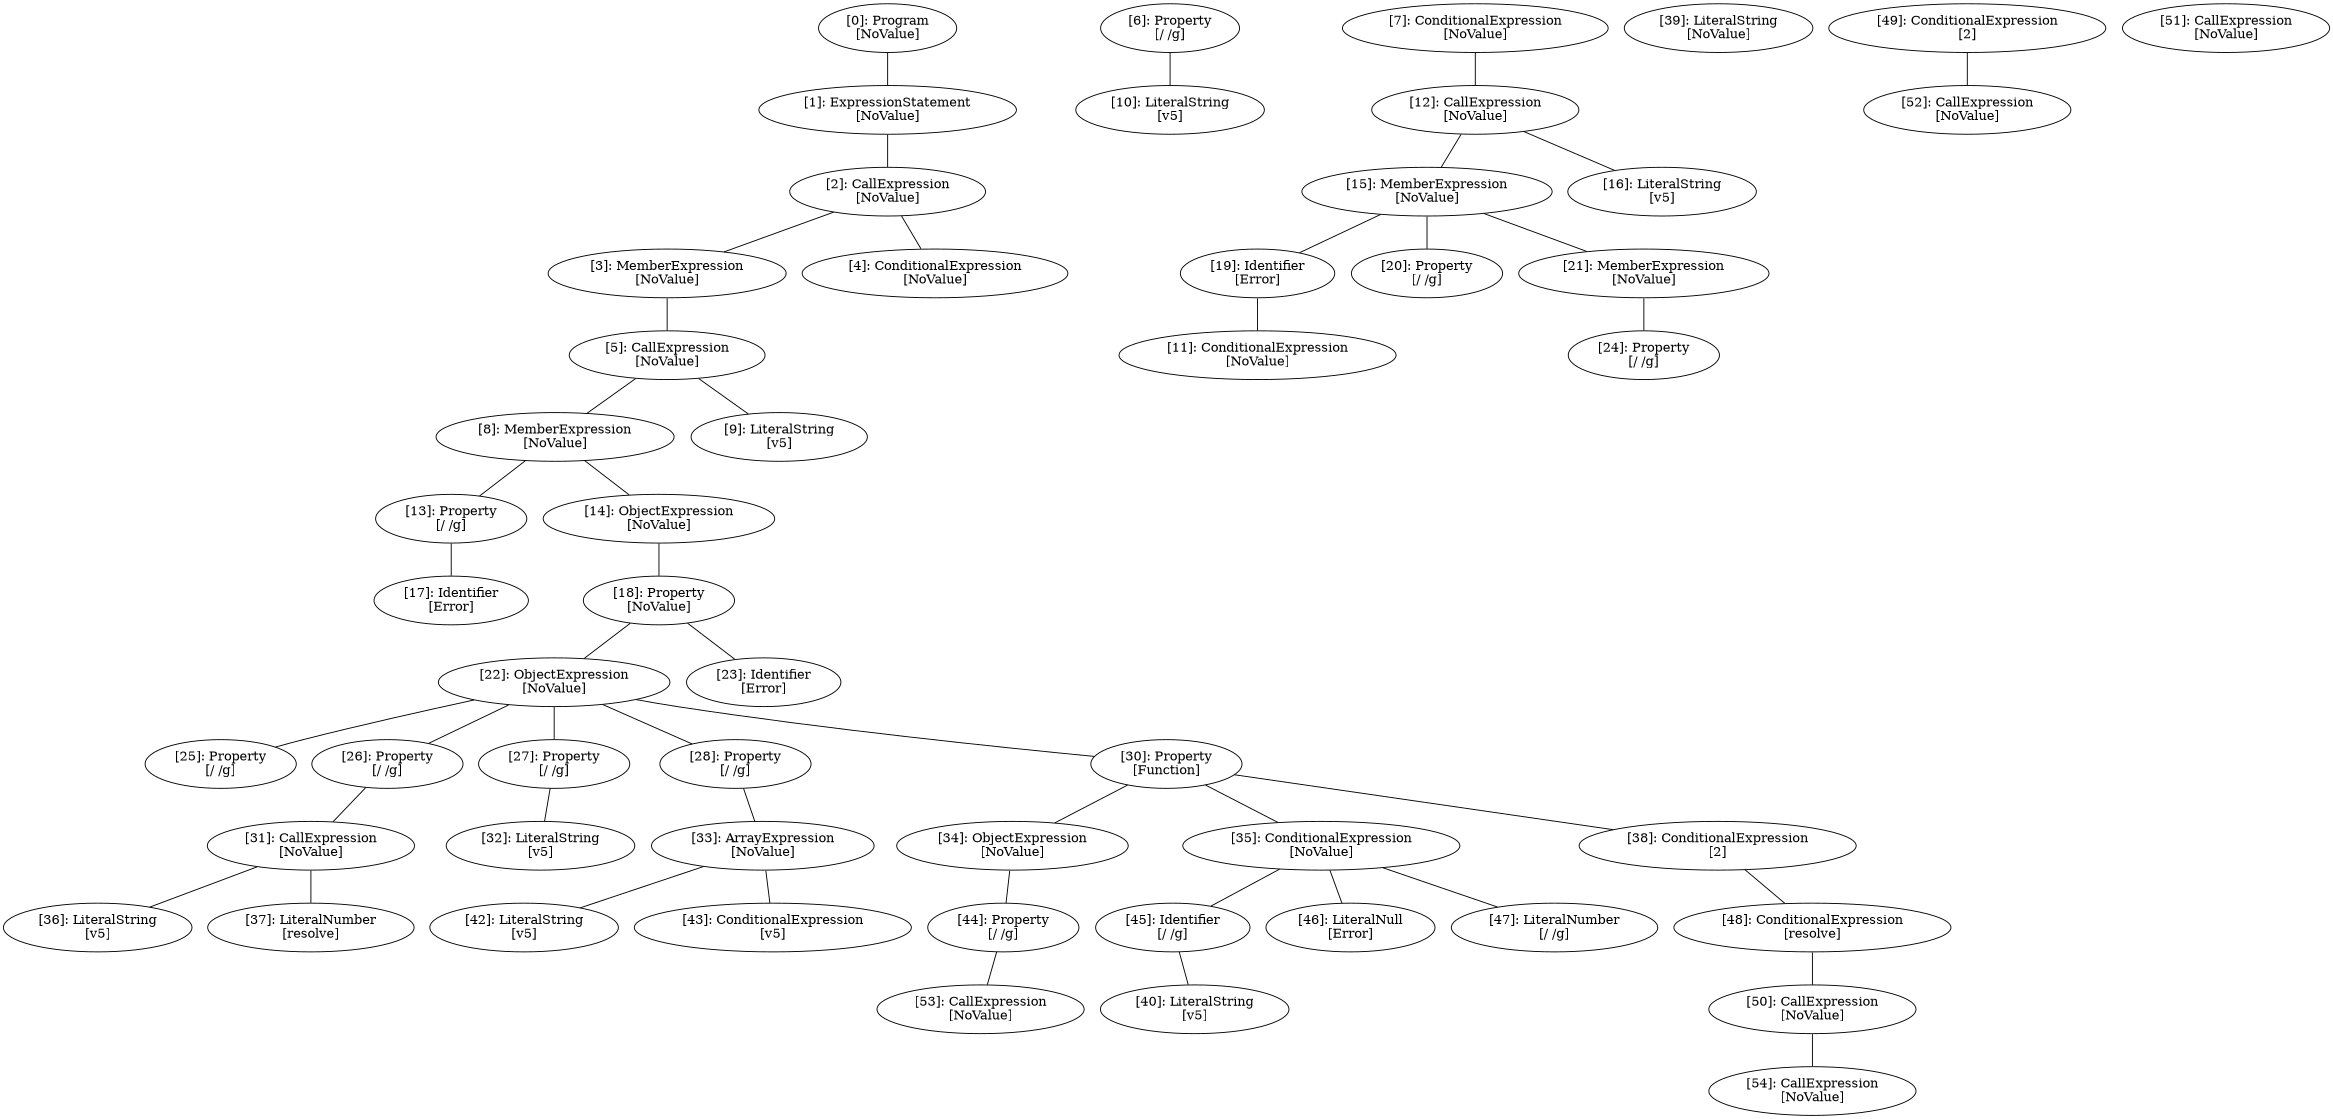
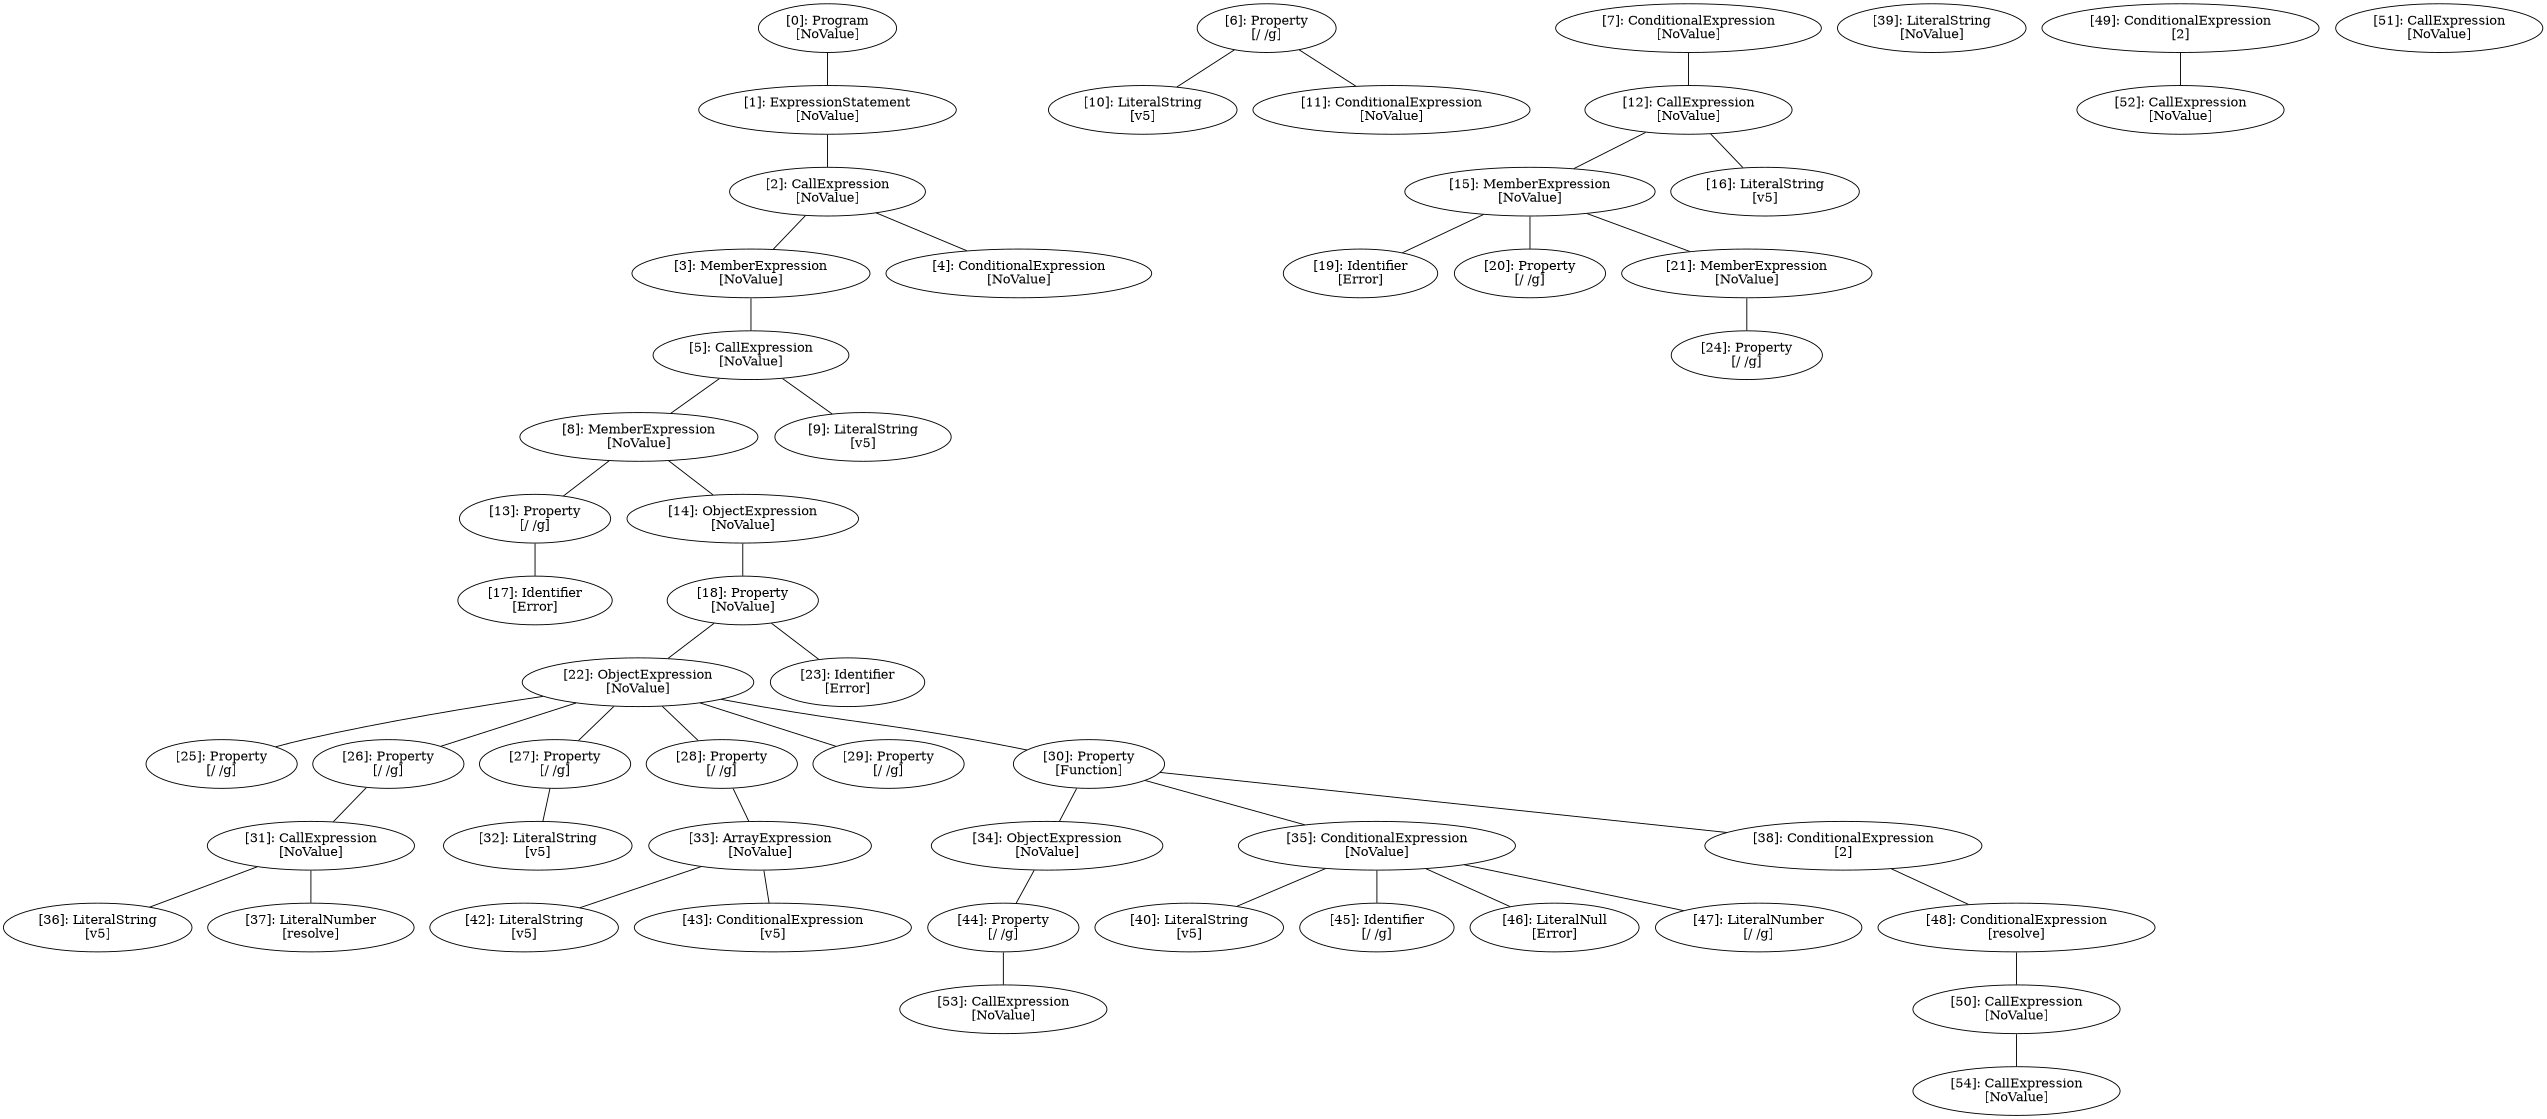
  graph {
    n1 [label="[0]: Program\n[NoValue]"]
    n2 [label="[1]: ExpressionStatement\n[NoValue]"]
    n3 [label="[2]: CallExpression\n[NoValue]"]
    n4 [label="[3]: MemberExpression\n[NoValue]"]
    n5 [label="[4]: ConditionalExpression\n[NoValue]"]
    n6 [label="[5]: CallExpression\n[NoValue]"]
    n7 [label="[8]: MemberExpression\n[NoValue]"]
    n8 [label="[9]: LiteralString\n[v5]"]
    n9 [label="[6]: Property\n[/ /g]"]
    n10 [label="[10]: LiteralString\n[v5]"]
    n11 [label="[11]: ConditionalExpression\n[NoValue]"]
    n12 [label="[7]: ConditionalExpression\n[NoValue]"]
    n13 [label="[12]: CallExpression\n[NoValue]"]
    n14 [label="[13]: Property\n[/ /g]"]
    n15 [label="[14]: ObjectExpression\n[NoValue]"]
    n16 [label="[15]: MemberExpression\n[NoValue]"]
    n17 [label="[16]: LiteralString\n[v5]"]
    n18 [label="[17]: Identifier\n[Error]"]
    n19 [label="[18]: Property\n[NoValue]"]
    n20 [label="[19]: Identifier\n[Error]"]
    n21 [label="[20]: Property\n[/ /g]"]
    n22 [label="[21]: MemberExpression\n[NoValue]"]
    n23 [label="[22]: ObjectExpression\n[NoValue]"]
    n24 [label="[23]: Identifier\n[Error]"]
    n25 [label="[24]: Property\n[/ /g]"]
    n26 [label="[25]: Property\n[/ /g]"]
    n27 [label="[26]: Property\n[/ /g]"]
    n28 [label="[27]: Property\n[/ /g]"]
    n29 [label="[28]: Property\n[/ /g]"]
+   n30 [label="[29]: Property\n[/ /g]"]
    n31 [label="[30]: Property\n[Function]"]
    n32 [label="[31]: CallExpression\n[NoValue]"]
    n33 [label="[32]: LiteralString\n[v5]"]
    n34 [label="[33]: ArrayExpression\n[NoValue]"]
    n35 [label="[34]: ObjectExpression\n[NoValue]"]
    n36 [label="[35]: ConditionalExpression\n[NoValue]"]
    n37 [label="[38]: ConditionalExpression\n[2]"]
    n38 [label="[36]: LiteralString\n[v5]"]
    n39 [label="[37]: LiteralNumber\n[resolve]"]
    n40 [label="[42]: LiteralString\n[v5]"]
    n41 [label="[43]: ConditionalExpression\n[v5]"]
    n42 [label="[44]: Property\n[/ /g]"]
    n43 [label="[40]: LiteralString\n[v5]"]
    n44 [label="[45]: Identifier\n[/ /g]"]
    n45 [label="[46]: LiteralNull\n[Error]"]
    n46 [label="[47]: LiteralNumber\n[/ /g]"]
    n47 [label="[48]: ConditionalExpression\n[resolve]"]
    n48 [label="[53]: CallExpression\n[NoValue]"]
    n49 [label="[50]: CallExpression\n[NoValue]"]
    n50 [label="[39]: LiteralString\n[NoValue]"]
    n51 [label="[54]: CallExpression\n[NoValue]"]
    n52 [label="[49]: ConditionalExpression\n[2]"]
    n53 [label="[52]: CallExpression\n[NoValue]"]
    n54 [label="[51]: CallExpression\n[NoValue]"]
    n1 -- n2
    n2 -- n3
    n3 -- n4
    n3 -- n5
    n4 -- n6
    n6 -- n7
    n6 -- n8
    n7 -- n14
    n7 -- n15
    n9 -- n10
-   n20 -- n11
+   n9 -- n11
    n12 -- n13
    n13 -- n16
    n13 -- n17
    n14 -- n18
    n15 -- n19
    n16 -- n20
    n16 -- n21
    n16 -- n22
    n19 -- n23
    n19 -- n24
    n22 -- n25
    n23 -- n26
    n23 -- n27
    n23 -- n28
    n23 -- n29
+   n23 -- n30
    n23 -- n31
    n27 -- n32
    n28 -- n33
    n29 -- n34
    n31 -- n35
    n31 -- n36
    n31 -- n37
    n32 -- n38
    n32 -- n39
    n34 -- n40
    n34 -- n41
    n35 -- n42
-   n44 -- n43
+   n36 -- n43
    n36 -- n44
    n36 -- n45
    n36 -- n46
    n37 -- n47
    n42 -- n48
    n47 -- n49
    n49 -- n51
    n52 -- n53
  }
